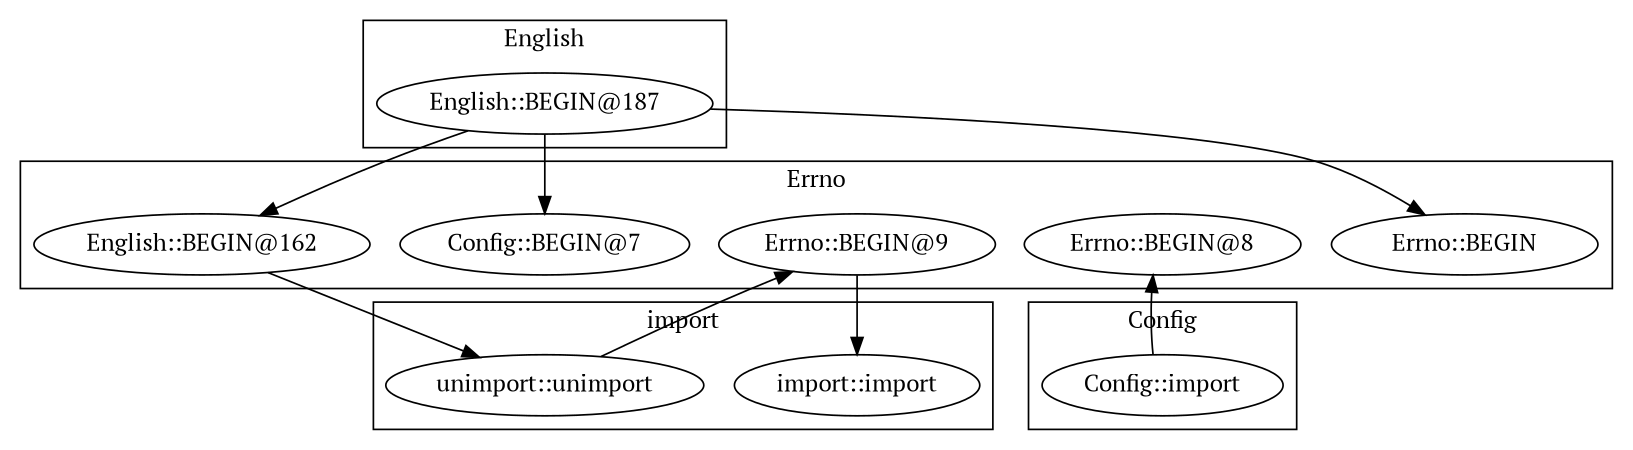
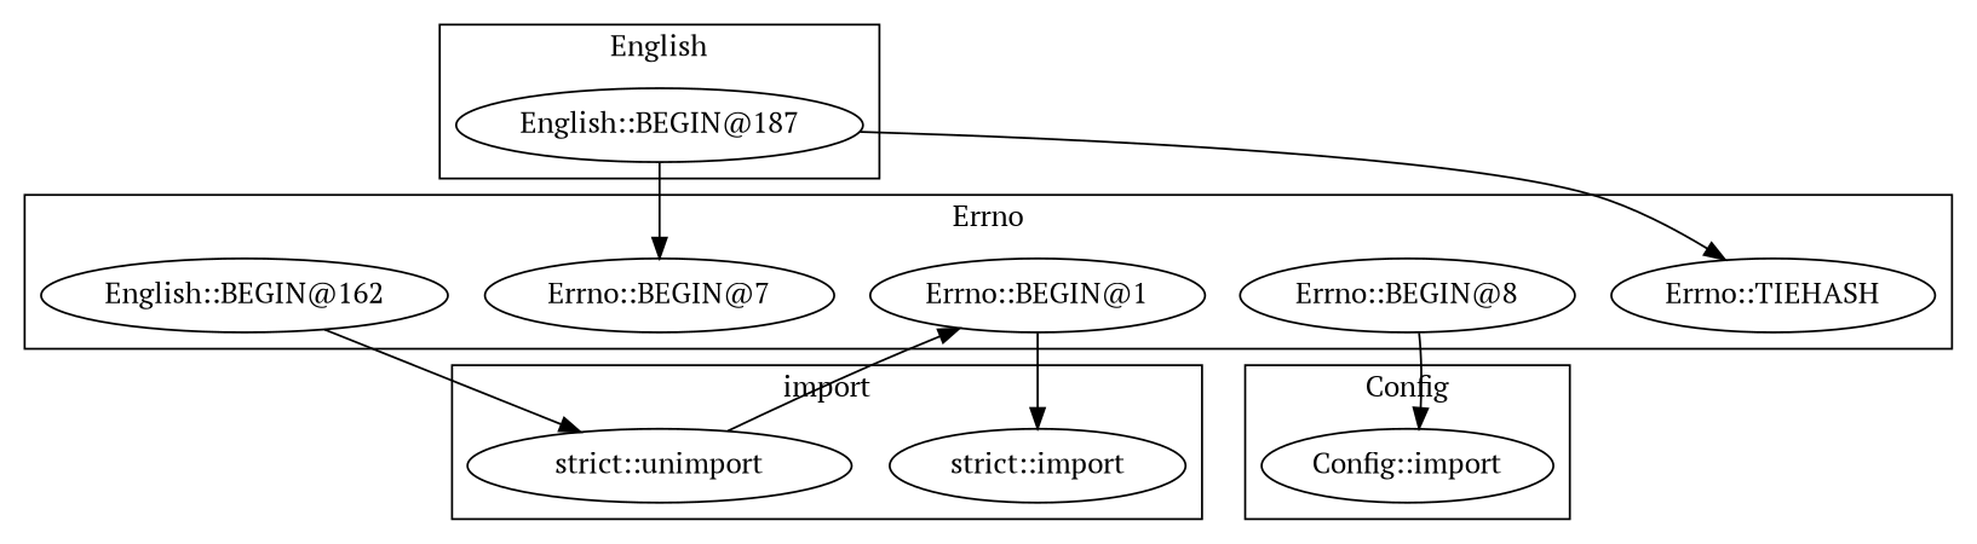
  digraph {
    fontname="PT Serif"
    node [fontname="PT Serif"]
    edge [fontname="PT Serif"]
    n1 [label="English::BEGIN@162"]
-   "Errno::BEGIN@9"
+   "Errno::BEGIN@9" [label="Errno::BEGIN@1"]
    "Errno::BEGIN@8"
-   "Errno::TIEHASH" [label="Errno::BEGIN"]
-   "Errno::BEGIN@7" [label="Config::BEGIN@7"]
+   "Errno::TIEHASH"
+   "Errno::BEGIN@7"
    "Config::import"
    "English::BEGIN@187"
-   "strict::import" [label="import::import"]
-   "strict::unimport" [label="unimport::unimport"]
+   "strict::import"
+   "strict::unimport"
    subgraph cluster_1 {
      label=Errno
      n1
      "Errno::BEGIN@9"
      "Errno::BEGIN@8"
      "Errno::TIEHASH"
      "Errno::BEGIN@7"
    }
    subgraph cluster_2 {
      label=Config
      "Config::import"
    }
    subgraph cluster_3 {
      label=English
      "English::BEGIN@187"
    }
    subgraph cluster_4 {
      label=import
      "strict::import"
      "strict::unimport"
    }
    n1 -> "strict::unimport"
    "Errno::BEGIN@9" -> "strict::import"
-   "Config::import" -> "Errno::BEGIN@8"
-   "English::BEGIN@187" -> n1
+   "Errno::BEGIN@8" -> "Config::import"
    "English::BEGIN@187" -> "Errno::TIEHASH"
    "English::BEGIN@187" -> "Errno::BEGIN@7"
    "strict::unimport" -> "Errno::BEGIN@9"
  }
